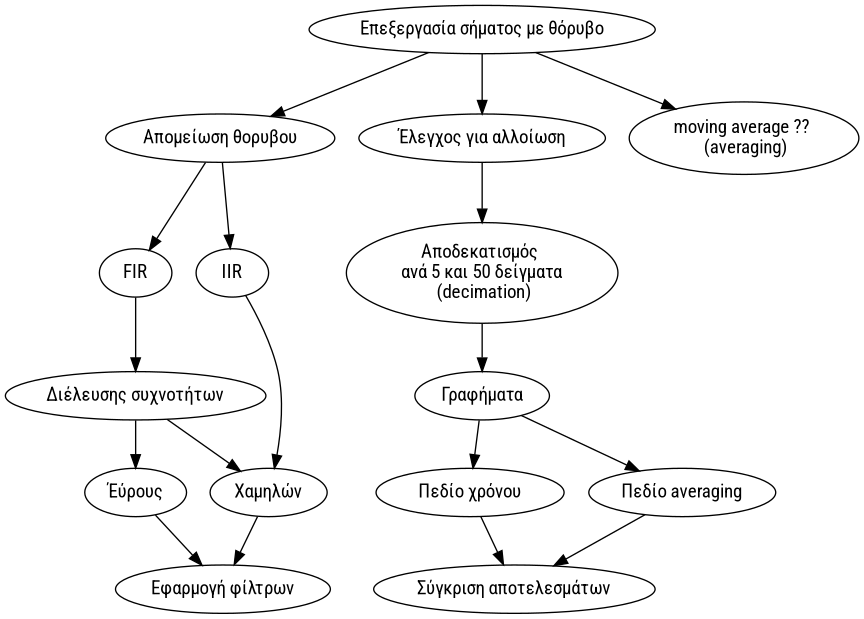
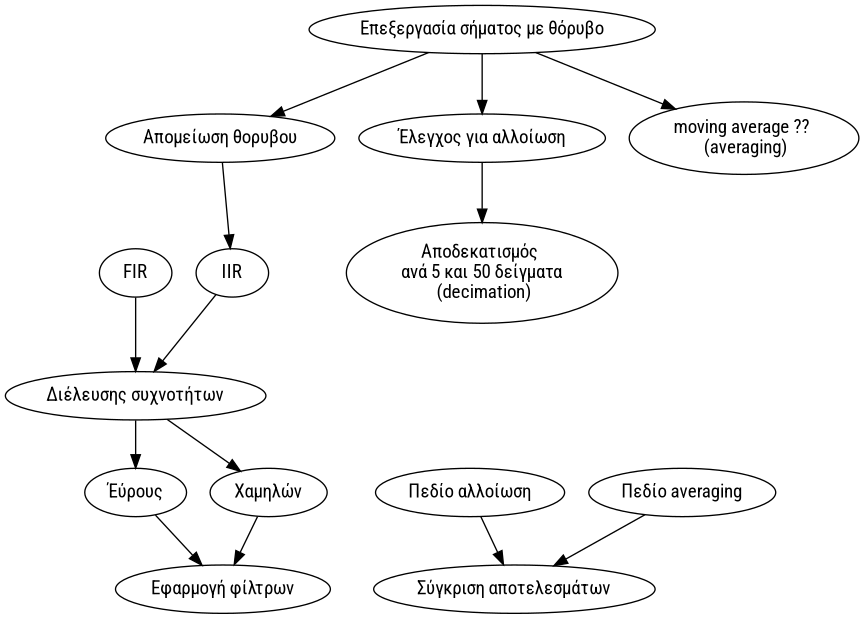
  digraph {
    fontname="Roboto Condensed"
    node [fontname="Roboto Condensed"]
    edge [fontname="Roboto Condensed"]
    "Επεξεργασία σήματος με θόρυβο"
    "Απομείωση θορυβου"
    "Έλεγχος για αλλοίωση"
    "moving average ?? \n (averaging)"
    FIR
    IIR
    "Αποδεκατισμός \n ανά 5 και 50 δείγματα \n (decimation)"
    "Διέλευσης συχνοτήτων"
-   "Γραφήματα"
    "Χαμηλών"
    "Έύρους"
    "Εφαρμογή φίλτρων"
-   "Πεδίο χρόνου"
+   "Πεδίο χρόνου" [label="Πεδίο αλλοίωση"]
    n14 [label="Πεδίο averaging"]
    "Σύγκριση αποτελεσμάτων"
    "Επεξεργασία σήματος με θόρυβο" -> "Απομείωση θορυβου"
    "Επεξεργασία σήματος με θόρυβο" -> "Έλεγχος για αλλοίωση"
    "Επεξεργασία σήματος με θόρυβο" -> "moving average ?? \n (averaging)"
-   "Απομείωση θορυβου" -> FIR
    "Απομείωση θορυβου" -> IIR
    "Έλεγχος για αλλοίωση" -> "Αποδεκατισμός \n ανά 5 και 50 δείγματα \n (decimation)"
    FIR -> "Διέλευσης συχνοτήτων"
-   IIR -> "Χαμηλών"
-   "Αποδεκατισμός \n ανά 5 και 50 δείγματα \n (decimation)" -> "Γραφήματα"
+   IIR -> "Διέλευσης συχνοτήτων"
    "Διέλευσης συχνοτήτων" -> "Χαμηλών"
    "Διέλευσης συχνοτήτων" -> "Έύρους"
-   "Γραφήματα" -> "Πεδίο χρόνου"
-   "Γραφήματα" -> n14
    "Χαμηλών" -> "Εφαρμογή φίλτρων"
    "Έύρους" -> "Εφαρμογή φίλτρων"
    "Πεδίο χρόνου" -> "Σύγκριση αποτελεσμάτων"
    n14 -> "Σύγκριση αποτελεσμάτων"
  }
